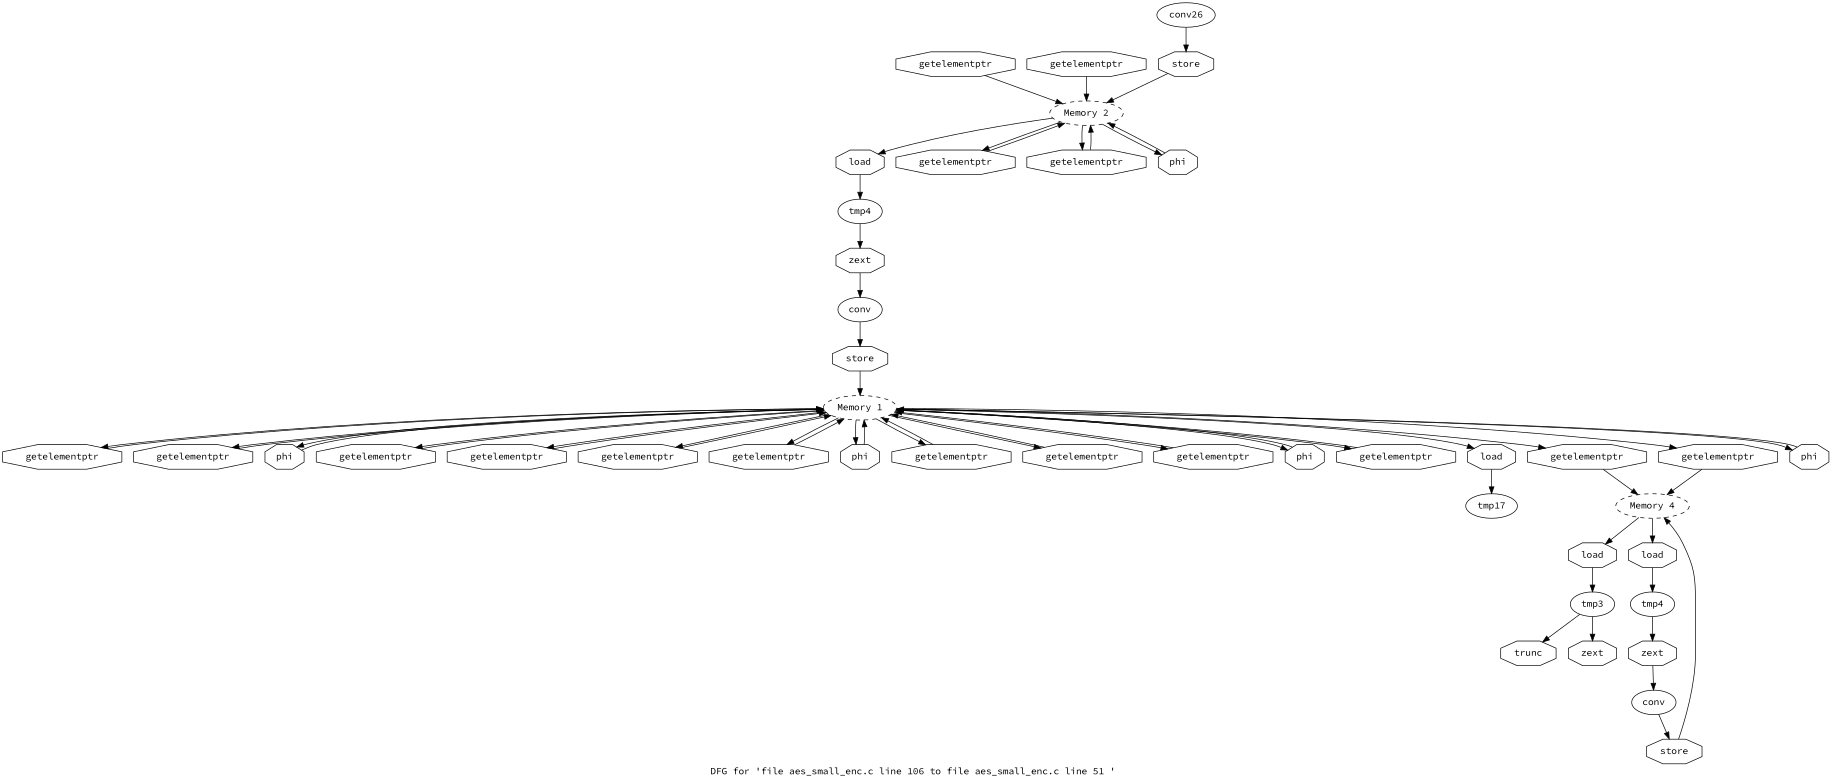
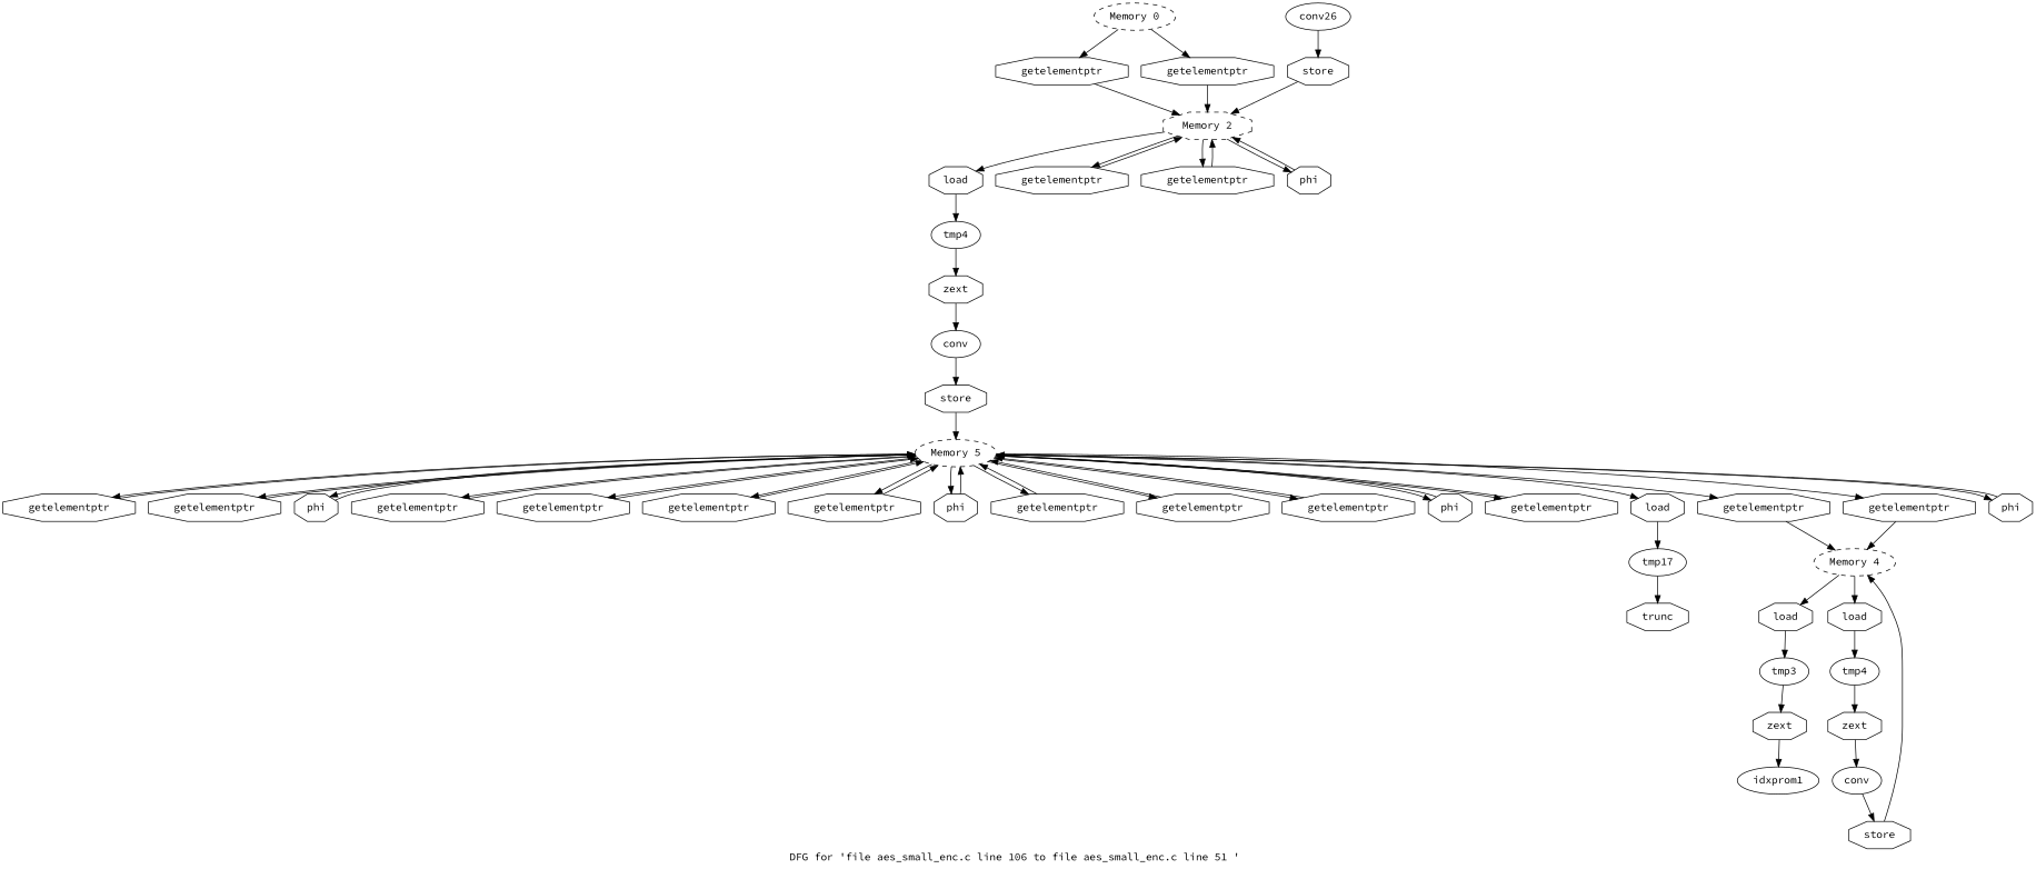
  digraph {
    fontname="Source Code Pro"
    label="DFG for 'file aes_small_enc.c line 106 to file aes_small_enc.c line 51 ' "
    node [fontname="Source Code Pro" shape=octagon style=solid]
    edge [fontname="Source Code Pro"]
-   n1 [label="Memory 2" shape=ellipse style=dashed]
+   n1 [label="Memory 2" style=dashed]
    n2 [label=load]
    n3 [label=getelementptr]
    n4 [label=getelementptr]
    n5 [label=phi]
    n6 [label=tmp4 shape=ellipse]
    n7 [label=zext]
    n8 [label=conv shape=ellipse]
    n9 [label=store]
-   n10 [label="Memory 1" shape=ellipse style=dashed]
+   n10 [label="Memory 5" shape=ellipse style=dashed]
    n11 [label=getelementptr]
    n12 [label=getelementptr]
    n13 [label=phi]
    n14 [label=getelementptr]
    n15 [label=getelementptr]
    n16 [label=getelementptr]
    n17 [label=getelementptr]
    n18 [label=phi]
    n19 [label=getelementptr]
    n20 [label=getelementptr]
    n21 [label=getelementptr]
    n22 [label=phi]
    n23 [label=getelementptr]
    n24 [label=load]
    n25 [label=getelementptr]
    n26 [label=getelementptr]
    n27 [label=phi]
    n28 [label=tmp17 shape=ellipse]
    n29 [label="Memory 4" shape=ellipse style=dashed]
    n30 [label=getelementptr]
    n31 [label=getelementptr]
+   n32 [label="Memory 0" shape=ellipse style=dashed]
    n33 [label=trunc]
    n34 [label=load]
    n35 [label=load]
    n36 [label=conv26 shape=ellipse]
    n37 [label=store]
    n38 [label=tmp3 shape=ellipse]
    n39 [label=tmp4 shape=ellipse]
    n40 [label=zext]
    n41 [label=zext]
+   n42 [label=idxprom1 shape=ellipse]
    n43 [label=conv shape=ellipse]
    n44 [label=store]
    n1 -> n2
    n1 -> n3
    n1 -> n4
    n1 -> n5
    n2 -> n6
    n3 -> n1
    n4 -> n1
    n5 -> n1
    n6 -> n7
    n7 -> n8
    n8 -> n9
    n9 -> n10
    n10 -> n11
    n10 -> n12
    n10 -> n13
    n10 -> n14
    n10 -> n15
    n10 -> n16
    n10 -> n17
    n10 -> n18
    n10 -> n19
    n10 -> n20
    n10 -> n21
    n10 -> n22
    n10 -> n23
    n10 -> n24
    n10 -> n25
    n10 -> n26
    n10 -> n27
    n11 -> n10
    n12 -> n10
    n13 -> n10
    n14 -> n10
    n15 -> n10
    n16 -> n10
    n17 -> n10
    n18 -> n10
    n19 -> n10
    n20 -> n10
    n21 -> n10
    n22 -> n10
    n23 -> n10
    n24 -> n28
    n25 -> n29
    n26 -> n29
    n27 -> n10
-   n38 -> n33
+   n28 -> n33
    n29 -> n34
    n29 -> n35
    n30 -> n1
    n31 -> n1
+   n32 -> n30
+   n32 -> n31
    n34 -> n38
    n35 -> n39
    n36 -> n37
    n37 -> n1
    n38 -> n40
    n39 -> n41
+   n40 -> n42
    n41 -> n43
    n43 -> n44
    n44 -> n29
  }
